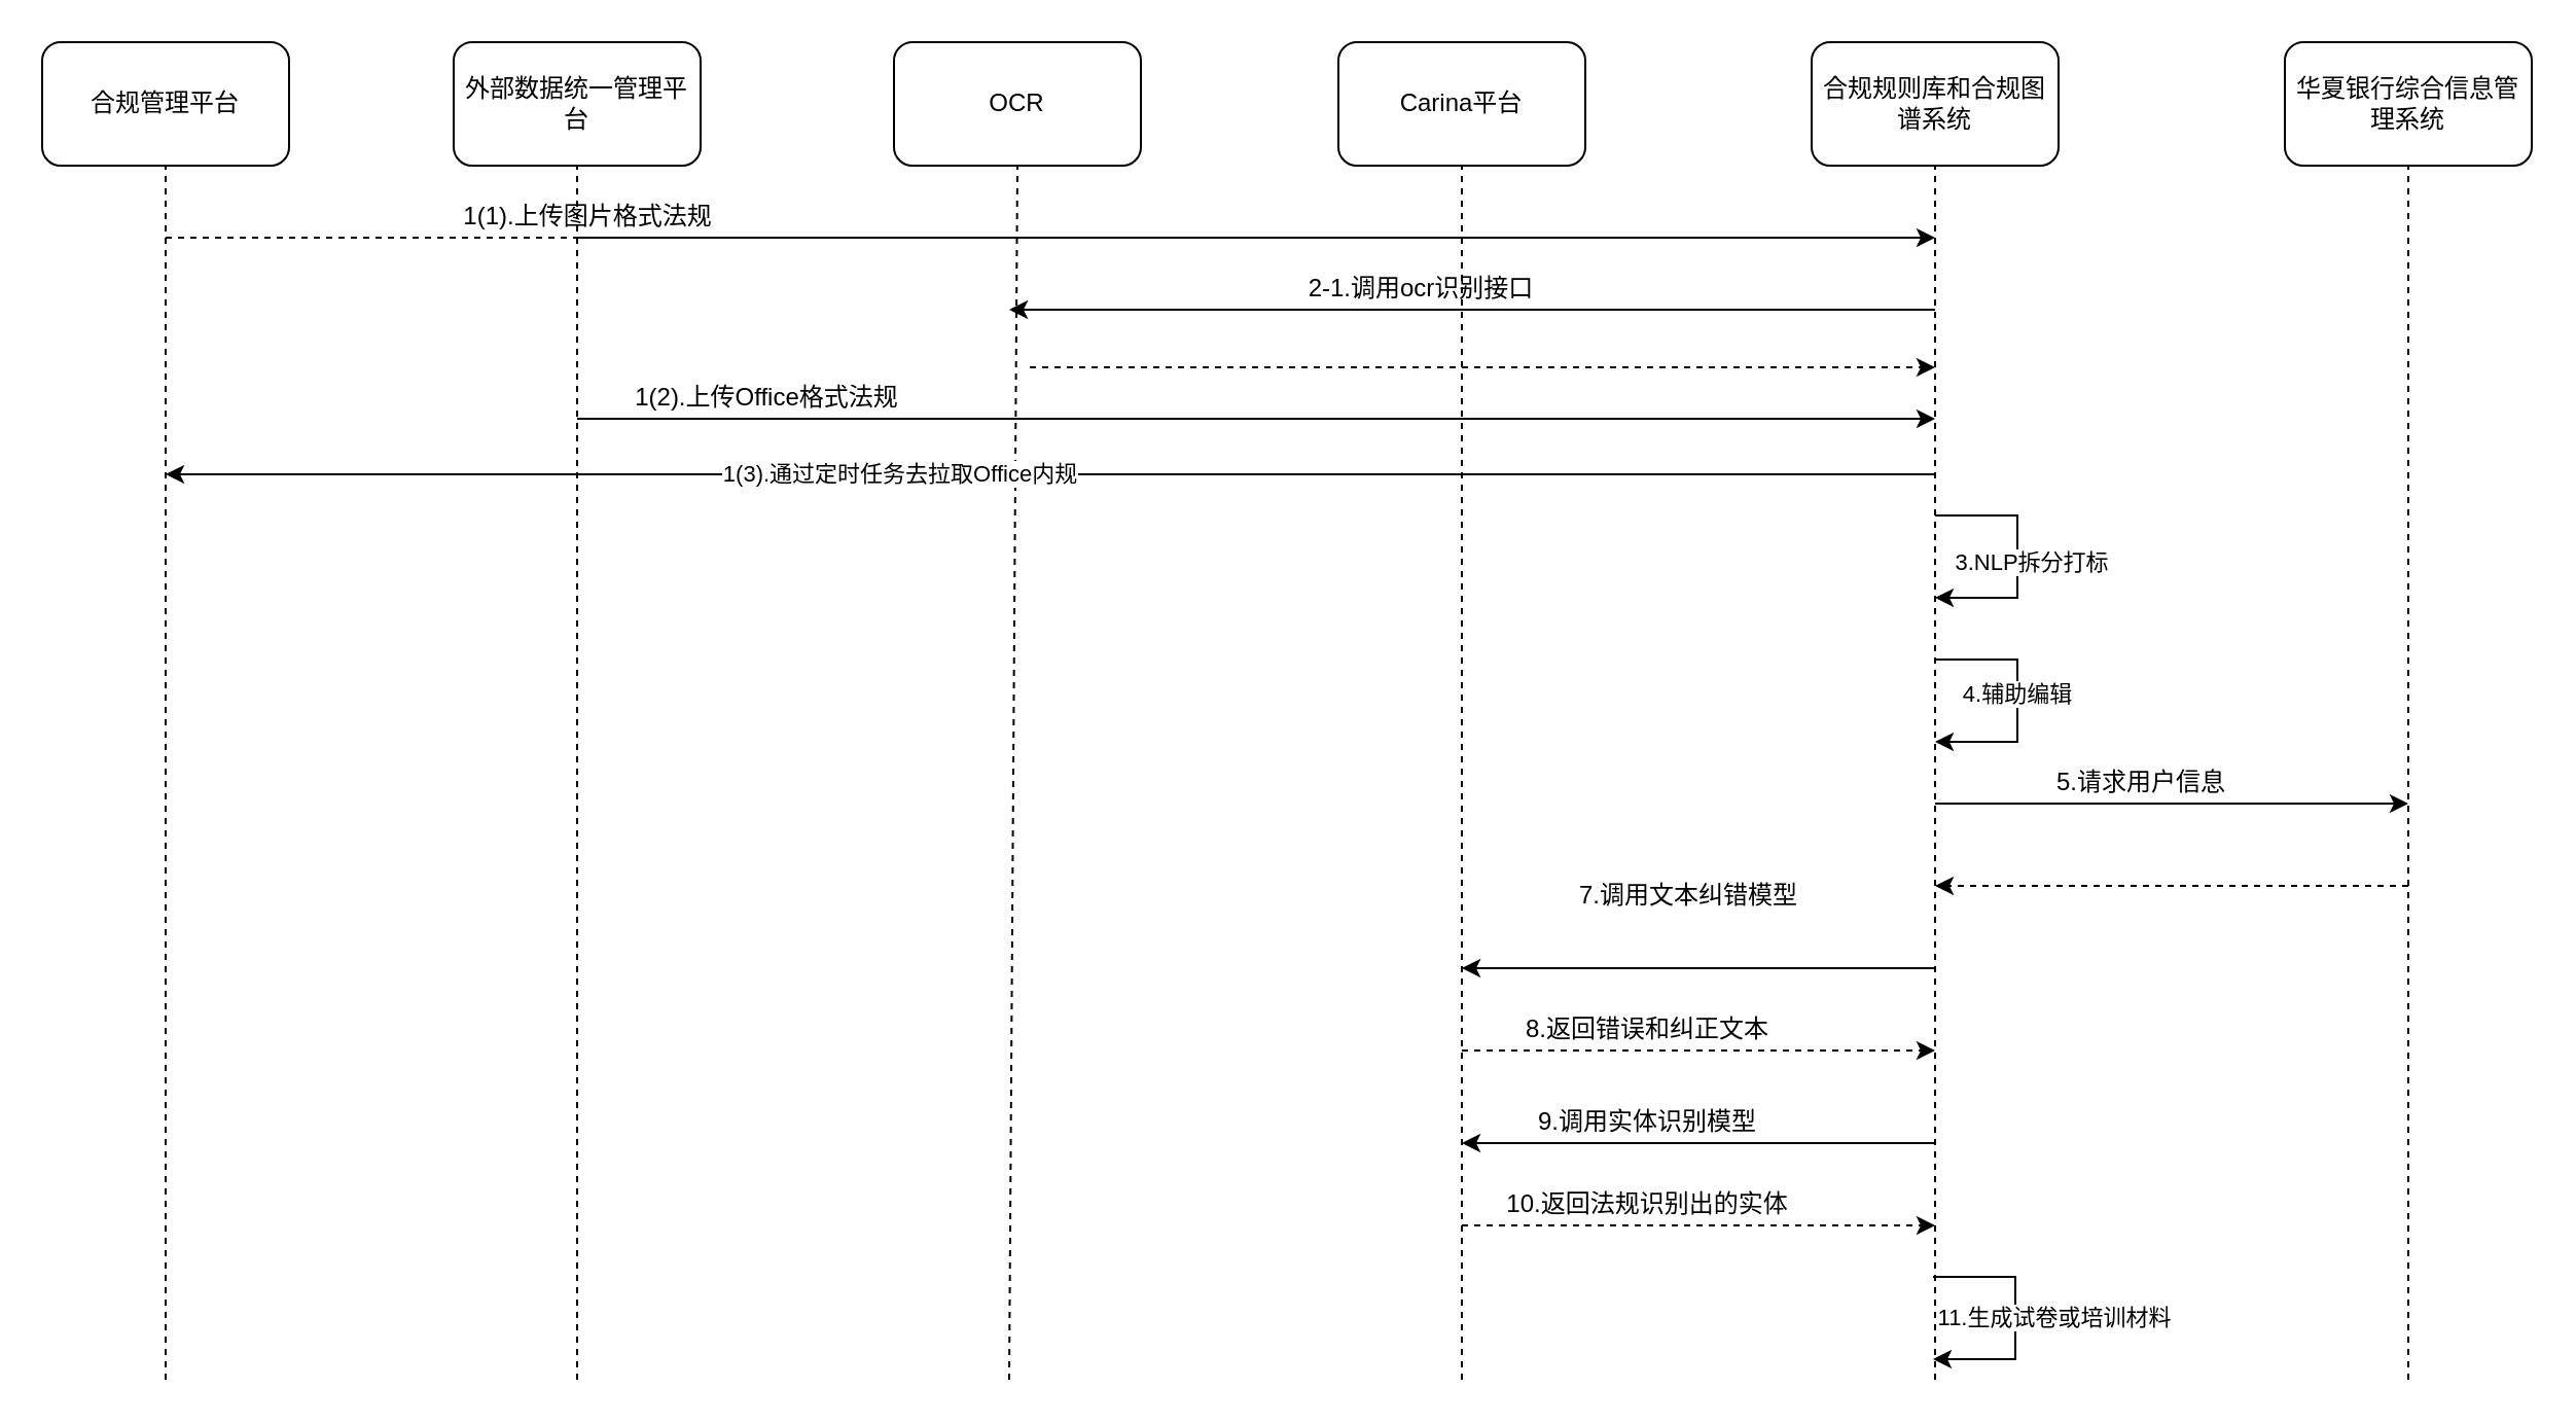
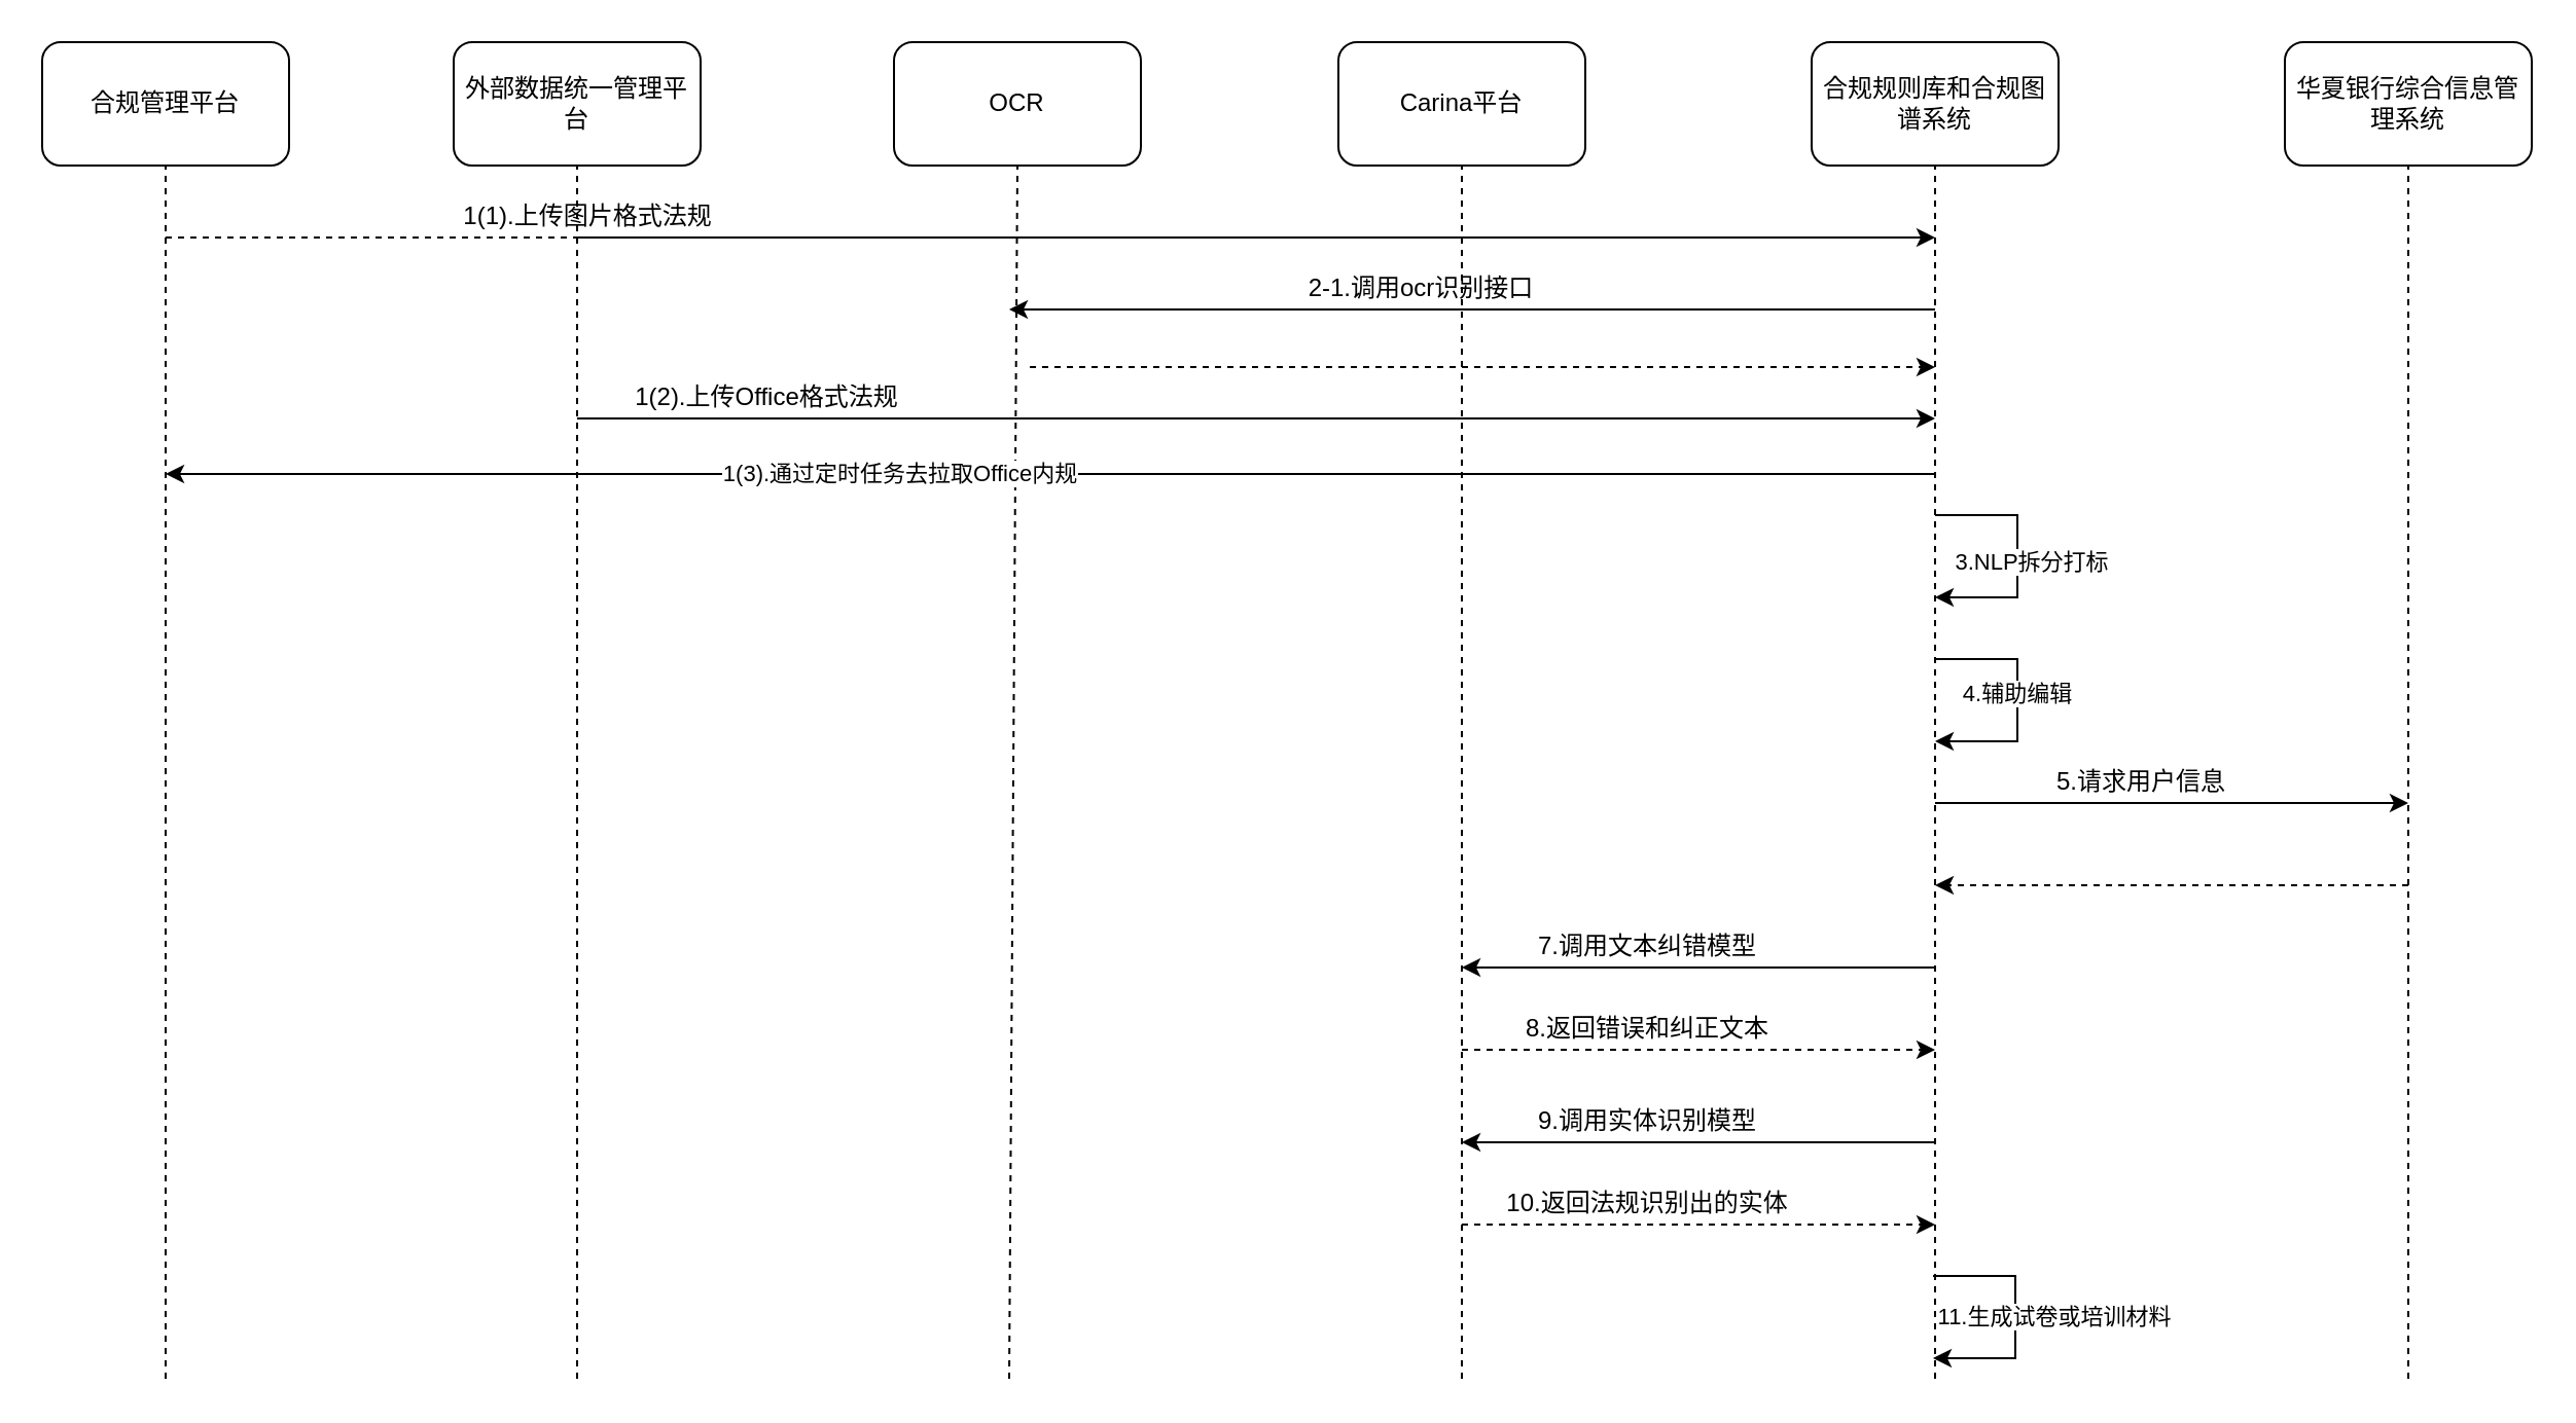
  <mxCell id="0" />
  <mxCell id="1" parent="0" />
  <mxCell id="2" value="外部数据统一管理平台" style="rounded=1;whiteSpace=wrap;html=1;" vertex="1" parent="1"><mxGeometry x="220" y="20" width="120" height="60" as="geometry" /></mxCell>
  <mxCell id="3" value="" style="endArrow=none;dashed=1;html=1;rounded=0;" edge="1" parent="1"><mxGeometry width="50" height="50" relative="1" as="geometry"><mxPoint x="280" y="670" as="sourcePoint" /><mxPoint x="280" y="80" as="targetPoint" /></mxGeometry></mxCell>
  <mxCell id="4" value="OCR" style="rounded=1;whiteSpace=wrap;html=1;" vertex="1" parent="1"><mxGeometry x="434" y="20" width="120" height="60" as="geometry" /></mxCell>
  <mxCell id="5" value="" style="endArrow=none;dashed=1;html=1;rounded=0;" edge="1" parent="1"><mxGeometry width="50" height="50" relative="1" as="geometry"><mxPoint x="490" y="670" as="sourcePoint" /><mxPoint x="494" y="80" as="targetPoint" /></mxGeometry></mxCell>
  <mxCell id="6" value="Carina平台" style="rounded=1;whiteSpace=wrap;html=1;" vertex="1" parent="1"><mxGeometry x="650" y="20" width="120" height="60" as="geometry" /></mxCell>
  <mxCell id="7" value="" style="endArrow=none;dashed=1;html=1;rounded=0;" edge="1" parent="1"><mxGeometry width="50" height="50" relative="1" as="geometry"><mxPoint x="710" y="670" as="sourcePoint" /><mxPoint x="710" y="80" as="targetPoint" /></mxGeometry></mxCell>
  <mxCell id="8" value="华夏银行综合信息管理系统" style="rounded=1;whiteSpace=wrap;html=1;" vertex="1" parent="1"><mxGeometry x="1110" y="20" width="120" height="60" as="geometry" /></mxCell>
  <mxCell id="9" value="" style="endArrow=none;dashed=1;html=1;rounded=0;" edge="1" parent="1"><mxGeometry width="50" height="50" relative="1" as="geometry"><mxPoint x="1170" y="670" as="sourcePoint" /><mxPoint x="1170" y="80" as="targetPoint" /></mxGeometry></mxCell>
  <mxCell id="10" value="合规规则库和合规图谱系统" style="rounded=1;whiteSpace=wrap;html=1;" vertex="1" parent="1"><mxGeometry x="880" y="20" width="120" height="60" as="geometry" /></mxCell>
  <mxCell id="11" value="" style="endArrow=none;dashed=1;html=1;rounded=0;" edge="1" parent="1"><mxGeometry width="50" height="50" relative="1" as="geometry"><mxPoint x="940" y="670" as="sourcePoint" /><mxPoint x="940" y="80" as="targetPoint" /></mxGeometry></mxCell>
  <mxCell id="12" value="" style="endArrow=classic;html=1;rounded=0;" edge="1" parent="1"><mxGeometry width="50" height="50" relative="1" as="geometry"><mxPoint x="280" y="115" as="sourcePoint" /><mxPoint x="940" y="115" as="targetPoint" /></mxGeometry></mxCell>
  <mxCell id="13" value="1(1).上传图片格式法规" style="text;html=1;align=center;verticalAlign=middle;resizable=0;points=[];autosize=1;strokeColor=none;fillColor=none;" vertex="1" parent="1"><mxGeometry x="215" y="90" width="140" height="30" as="geometry" /></mxCell>
  <mxCell id="14" value="" style="endArrow=classic;html=1;rounded=0;" edge="1" parent="1"><mxGeometry width="50" height="50" relative="1" as="geometry"><mxPoint x="280" y="203" as="sourcePoint" /><mxPoint x="940" y="203" as="targetPoint" /></mxGeometry></mxCell>
  <mxCell id="15" value="1(2).上传Office格式法规" style="text;html=1;align=center;verticalAlign=middle;resizable=0;points=[];autosize=1;strokeColor=none;fillColor=none;" vertex="1" parent="1"><mxGeometry x="297" y="178" width="150" height="30" as="geometry" /></mxCell>
  <mxCell id="16" value="" style="endArrow=classic;html=1;rounded=0;" edge="1" parent="1"><mxGeometry width="50" height="50" relative="1" as="geometry"><mxPoint x="940" y="250" as="sourcePoint" /><mxPoint x="940" y="290" as="targetPoint" /><Array as="points"><mxPoint x="980" y="250" /><mxPoint x="980" y="290" /></Array></mxGeometry></mxCell>
  <mxCell id="17" value="3.NLP拆分打标" style="edgeLabel;html=1;align=center;verticalAlign=middle;resizable=0;points=[];" vertex="1" connectable="0" parent="16"><mxGeometry x="0.025" y="-2" relative="1" as="geometry"><mxPoint x="8" y="1" as="offset" /></mxGeometry></mxCell>
  <mxCell id="18" value="" style="endArrow=classic;html=1;rounded=0;" edge="1" parent="1"><mxGeometry width="50" height="50" relative="1" as="geometry"><mxPoint x="940" y="320" as="sourcePoint" /><mxPoint x="940" y="360" as="targetPoint" /><Array as="points"><mxPoint x="980" y="320" /><mxPoint x="980" y="360" /></Array></mxGeometry></mxCell>
  <mxCell id="19" value="4.辅助编辑" style="edgeLabel;html=1;align=center;verticalAlign=middle;resizable=0;points=[];" vertex="1" connectable="0" parent="18"><mxGeometry x="-0.075" y="-1" relative="1" as="geometry"><mxPoint as="offset" /></mxGeometry></mxCell>
  <mxCell id="20" value="" style="endArrow=classic;html=1;rounded=0;" edge="1" parent="1"><mxGeometry width="50" height="50" relative="1" as="geometry"><mxPoint x="940" y="390" as="sourcePoint" /><mxPoint x="1170" y="390" as="targetPoint" /></mxGeometry></mxCell>
  <mxCell id="21" value="5.请求用户信息" style="text;html=1;align=center;verticalAlign=middle;resizable=0;points=[];autosize=1;strokeColor=none;fillColor=none;" vertex="1" parent="1"><mxGeometry x="985" y="365" width="110" height="30" as="geometry" /></mxCell>
  <mxCell id="22" value="" style="endArrow=classic;html=1;rounded=0;dashed=1;" edge="1" parent="1"><mxGeometry width="50" height="50" relative="1" as="geometry"><mxPoint x="1170" y="430" as="sourcePoint" /><mxPoint x="940" y="430" as="targetPoint" /></mxGeometry></mxCell>
  <mxCell id="23" value="" style="endArrow=classic;html=1;rounded=0;" edge="1" parent="1"><mxGeometry width="50" height="50" relative="1" as="geometry"><mxPoint x="940" y="470" as="sourcePoint" /><mxPoint x="710" y="470" as="targetPoint" /></mxGeometry></mxCell>
- <mxCell id="24" value="7.调用文本纠错模型" style="text;html=1;align=center;verticalAlign=middle;resizable=0;points=[];autosize=1;strokeColor=none;fillColor=none;" vertex="1" parent="1"><mxGeometry x="755" y="420" width="130" height="30" as="geometry" /></mxCell>
+ <mxCell id="24" value="7.调用文本纠错模型" style="text;html=1;align=center;verticalAlign=middle;resizable=0;points=[];autosize=1;strokeColor=none;fillColor=none;" vertex="1" parent="1"><mxGeometry x="735" y="445" width="130" height="30" as="geometry" /></mxCell>
  <mxCell id="25" value="" style="endArrow=classic;html=1;rounded=0;dashed=1;" edge="1" parent="1"><mxGeometry width="50" height="50" relative="1" as="geometry"><mxPoint x="710" y="510" as="sourcePoint" /><mxPoint x="940" y="510" as="targetPoint" /></mxGeometry></mxCell>
  <mxCell id="26" value="8.返回错误和纠正文本" style="text;html=1;align=center;verticalAlign=middle;resizable=0;points=[];autosize=1;strokeColor=none;fillColor=none;" vertex="1" parent="1"><mxGeometry x="730" y="485" width="140" height="30" as="geometry" /></mxCell>
  <mxCell id="27" value="" style="endArrow=classic;html=1;rounded=0;" edge="1" parent="1"><mxGeometry width="50" height="50" relative="1" as="geometry"><mxPoint x="940" y="555" as="sourcePoint" /><mxPoint x="710" y="555" as="targetPoint" /></mxGeometry></mxCell>
  <mxCell id="28" value="9.调用实体识别模型" style="text;html=1;align=center;verticalAlign=middle;resizable=0;points=[];autosize=1;strokeColor=none;fillColor=none;" vertex="1" parent="1"><mxGeometry x="735" y="530" width="130" height="30" as="geometry" /></mxCell>
  <mxCell id="29" value="" style="endArrow=classic;html=1;rounded=0;dashed=1;" edge="1" parent="1"><mxGeometry width="50" height="50" relative="1" as="geometry"><mxPoint x="710" y="595" as="sourcePoint" /><mxPoint x="940" y="595" as="targetPoint" /></mxGeometry></mxCell>
  <mxCell id="30" value="10.返回法规识别出的实体" style="text;html=1;align=center;verticalAlign=middle;resizable=0;points=[];autosize=1;strokeColor=none;fillColor=none;" vertex="1" parent="1"><mxGeometry x="720" y="570" width="160" height="30" as="geometry" /></mxCell>
  <mxCell id="31" value="" style="endArrow=classic;html=1;rounded=0;" edge="1" parent="1"><mxGeometry width="50" height="50" relative="1" as="geometry"><mxPoint x="939" y="620" as="sourcePoint" /><mxPoint x="939" y="660" as="targetPoint" /><Array as="points"><mxPoint x="979" y="620" /><mxPoint x="979" y="660" /></Array></mxGeometry></mxCell>
  <mxCell id="32" value="11.生成试卷或培训材料" style="edgeLabel;html=1;align=center;verticalAlign=middle;resizable=0;points=[];" vertex="1" connectable="0" parent="31"><mxGeometry x="-0.017" relative="1" as="geometry"><mxPoint x="18" as="offset" /></mxGeometry></mxCell>
  <mxCell id="33" value="合规管理平台" style="rounded=1;whiteSpace=wrap;html=1;" vertex="1" parent="1"><mxGeometry x="20" y="20" width="120" height="60" as="geometry" /></mxCell>
  <mxCell id="34" value="" style="endArrow=none;dashed=1;html=1;rounded=0;" edge="1" parent="1"><mxGeometry width="50" height="50" relative="1" as="geometry"><mxPoint y="670" as="sourcePoint" x="80" /><mxPoint y="80" as="targetPoint" x="80" /></mxGeometry></mxCell>
  <mxCell id="35" value="" style="endArrow=none;dashed=1;html=1;rounded=0;" edge="1" parent="1"><mxGeometry width="50" height="50" relative="1" as="geometry"><mxPoint y="115" as="sourcePoint" x="80" /><mxPoint x="280" y="115" as="targetPoint" /></mxGeometry></mxCell>
  <mxCell id="36" value="" style="endArrow=classic;html=1;rounded=0;" edge="1" parent="1"><mxGeometry width="50" height="50" relative="1" as="geometry"><mxPoint x="940" y="230" as="sourcePoint" /><mxPoint y="230" as="targetPoint" x="80" /></mxGeometry></mxCell>
  <mxCell id="37" value="1(3).通过定时任务去拉取Office内规" style="edgeLabel;html=1;align=center;verticalAlign=middle;resizable=0;points=[];" vertex="1" connectable="0" parent="36"><mxGeometry x="0.172" y="-1" relative="1" as="geometry"><mxPoint as="offset" /></mxGeometry></mxCell>
  <mxCell id="38" value="" style="endArrow=classic;html=1;rounded=0;" edge="1" parent="1"><mxGeometry width="50" height="50" relative="1" as="geometry"><mxPoint x="940" y="150" as="sourcePoint" /><mxPoint x="490" y="150" as="targetPoint" /></mxGeometry></mxCell>
  <mxCell id="39" value="2-1.调用ocr识别接口" style="text;html=1;align=center;verticalAlign=middle;resizable=0;points=[];autosize=1;strokeColor=none;fillColor=none;" vertex="1" parent="1"><mxGeometry x="625" y="125" width="130" height="30" as="geometry" /></mxCell>
  <mxCell id="40" value="" style="endArrow=classic;html=1;rounded=0;dashed=1;" edge="1" parent="1"><mxGeometry width="50" height="50" relative="1" as="geometry"><mxPoint x="500" y="178" as="sourcePoint" /><mxPoint x="940" y="178" as="targetPoint" /></mxGeometry></mxCell>
